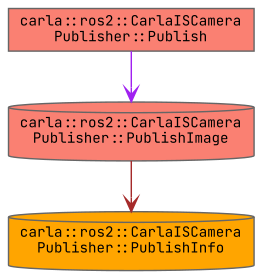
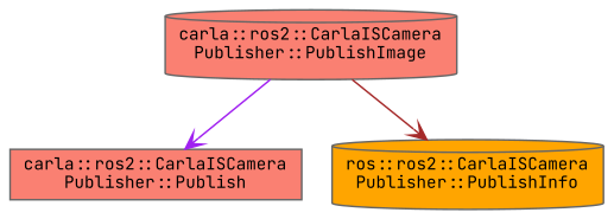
  digraph {
    fontname="JetBrains Mono"
    rankdir=TB
    node [color=grey40 fillcolor=salmon fontname="JetBrains Mono" fontsize=10 shape=cylinder style=filled]
    edge [arrowhead=vee fontname="JetBrains Mono" fontsize=10 labelfontname=Helvetica labelfontsize=10 style=solid]
    n1 [color=gray40 fontcolor=black height=0.2 label="carla::ros2::CarlaISCamera\lPublisher::Publish" shape=box width=0.4]
    n2 [height=0.2 label="carla::ros2::CarlaISCamera\lPublisher::PublishImage" width=0.4]
-   n3 [fillcolor=orange height=0.2 label="carla::ros2::CarlaISCamera\lPublisher::PublishInfo" width=0.4]
-   n1 -> n2 [color=purple]
+   n3 [fillcolor=orange height=0.2 label="ros::ros2::CarlaISCamera\lPublisher::PublishInfo" width=0.4]
+   n2 -> n1 [color=purple]
    n2 -> n3 [color=brown]
  }
